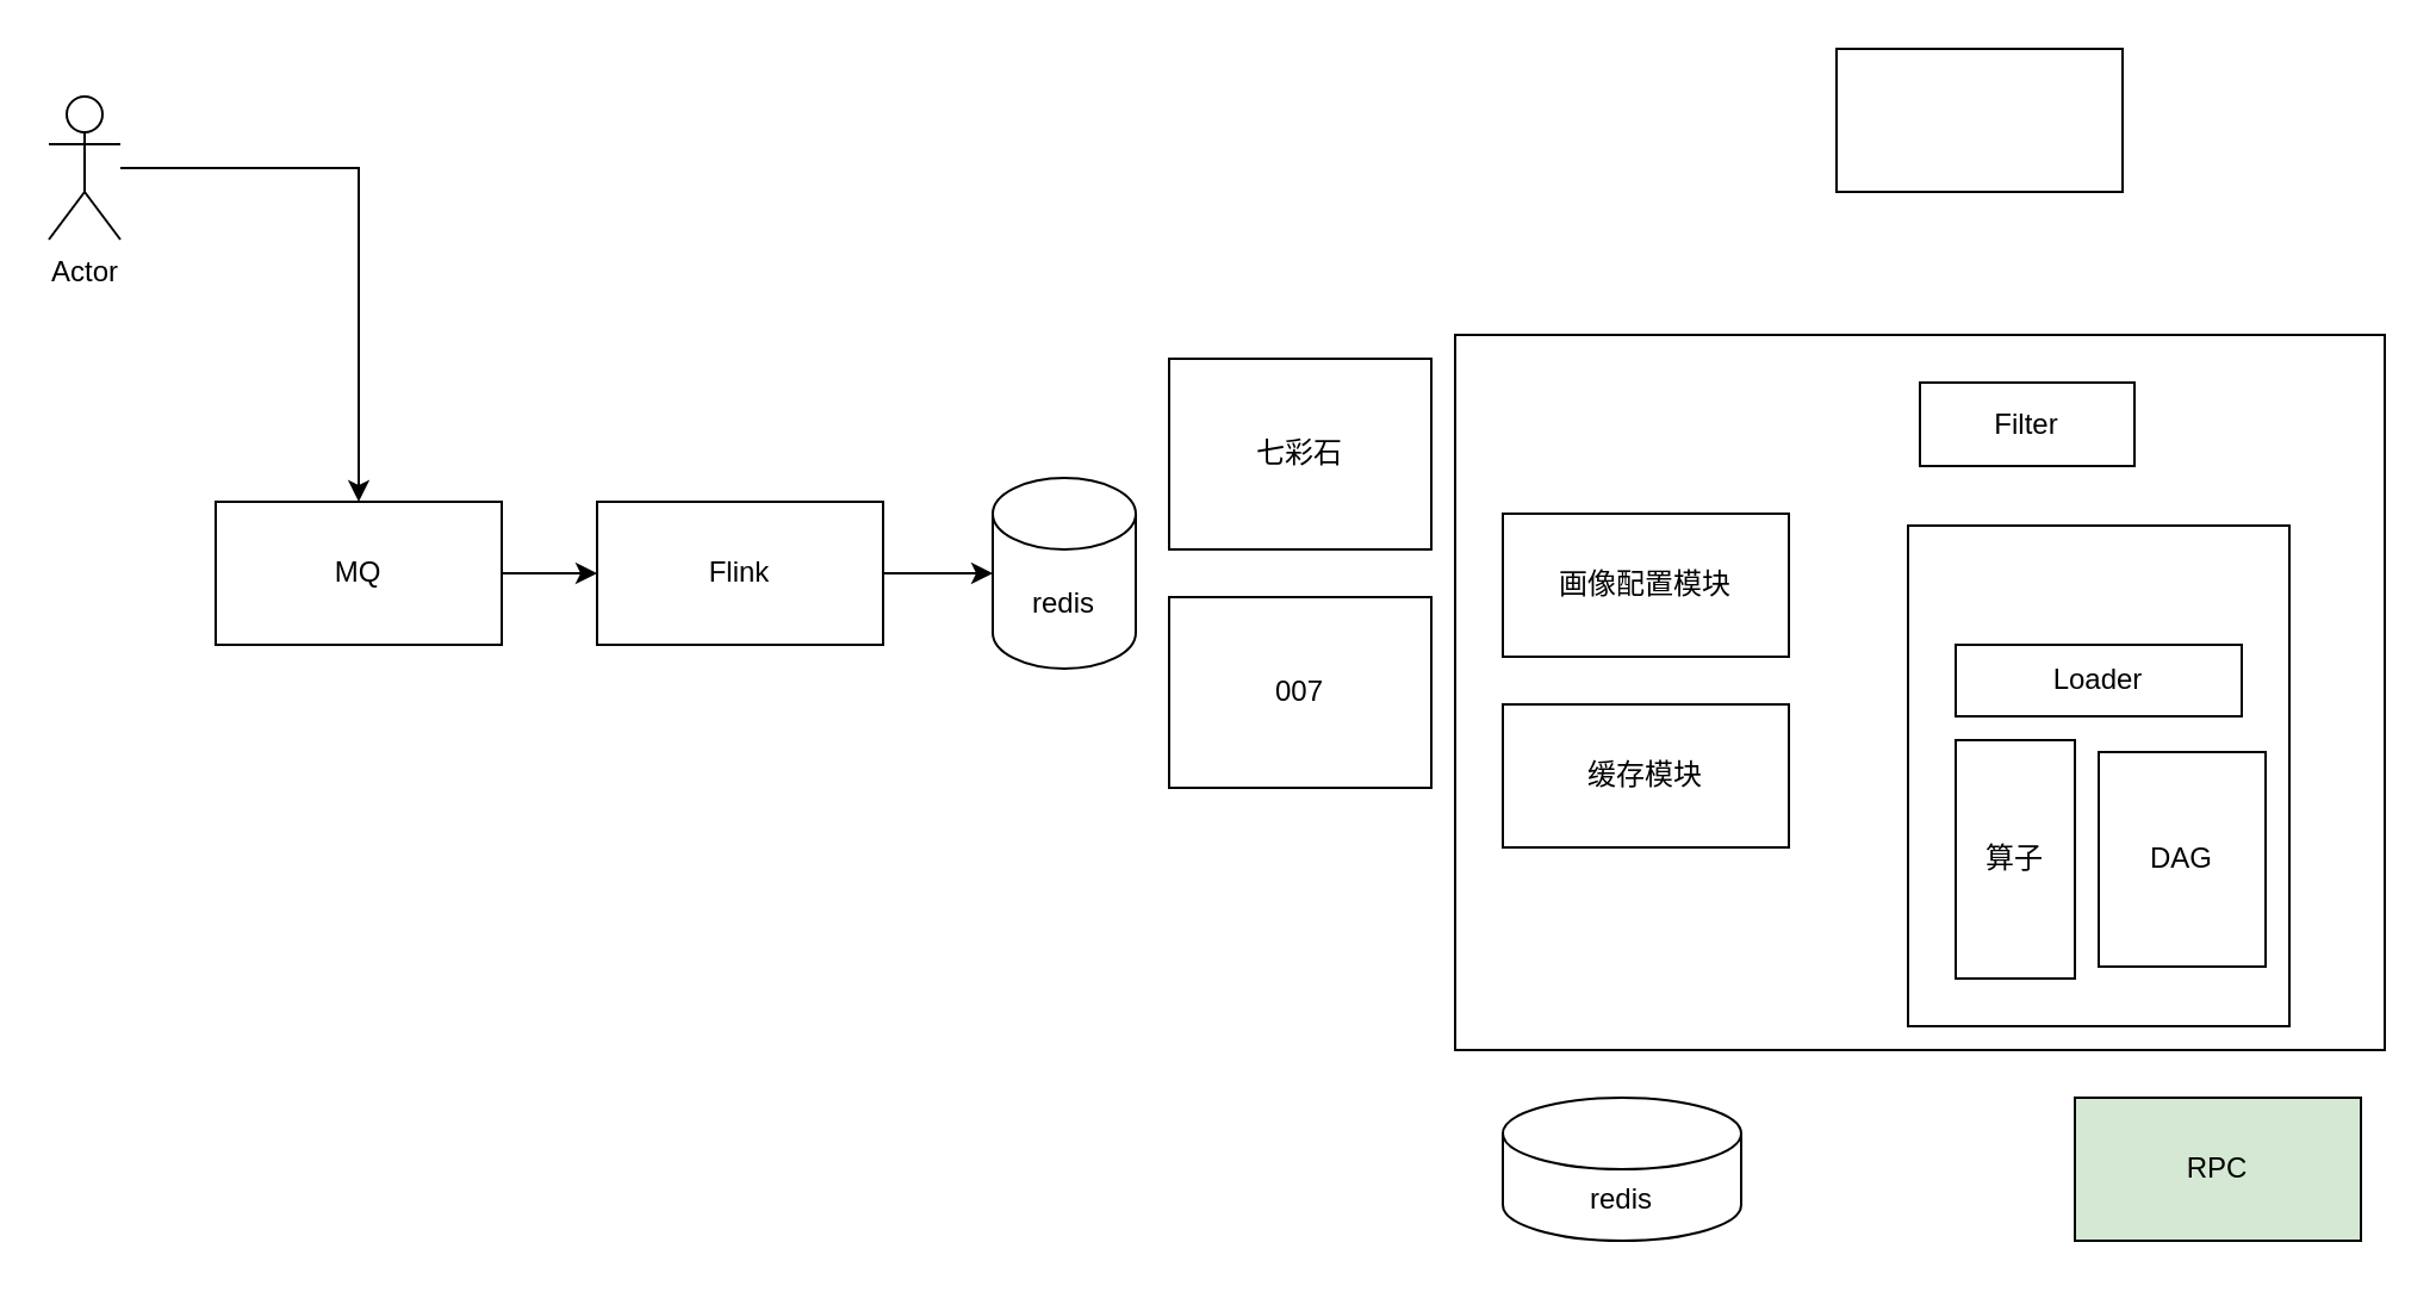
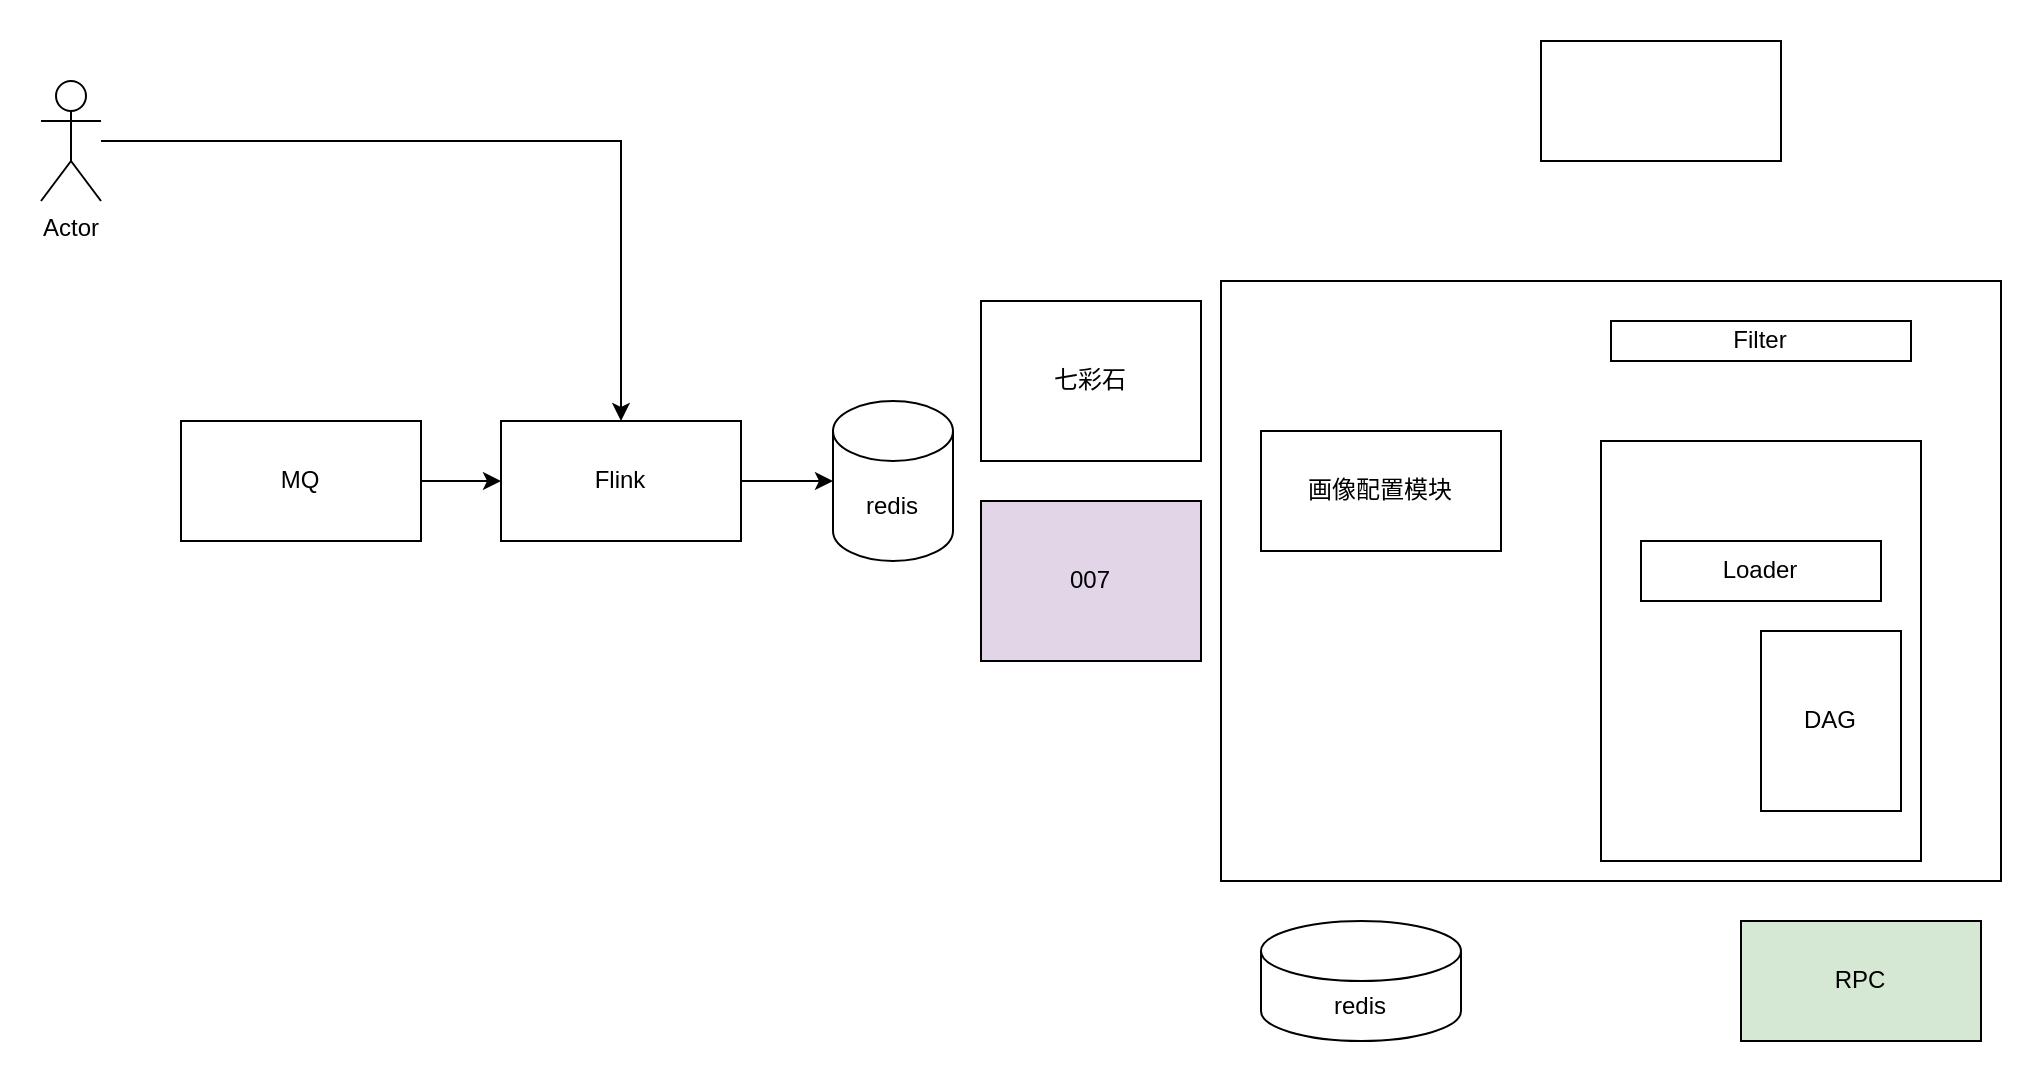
  <mxCell id="0" />
  <mxCell id="1" parent="0" />
  <mxCell id="2" value="" style="rounded=0;whiteSpace=wrap;html=1;" vertex="1" parent="1"><mxGeometry x="610" y="140" width="390" height="300" as="geometry" /></mxCell>
  <mxCell id="3" style="edgeStyle=orthogonalEdgeStyle;rounded=0;orthogonalLoop=1;jettySize=auto;html=1;entryX=0;entryY=0.5;entryDx=0;entryDy=0;" edge="1" parent="1" source="4" target="8"><mxGeometry relative="1" as="geometry" /></mxCell>
  <mxCell id="4" value="MQ" style="rounded=0;whiteSpace=wrap;html=1;" vertex="1" parent="1"><mxGeometry x="90" y="210" width="120" height="60" as="geometry" /></mxCell>
- <mxCell id="5" style="edgeStyle=orthogonalEdgeStyle;rounded=0;orthogonalLoop=1;jettySize=auto;html=1;entryX=0.5;entryY=0;entryDx=0;entryDy=0;" edge="1" parent="1" source="6" target="4"><mxGeometry relative="1" as="geometry" /></mxCell>
+ <mxCell id="5" style="edgeStyle=orthogonalEdgeStyle;rounded=0;orthogonalLoop=1;jettySize=auto;html=1;" edge="1" parent="1" source="6" target="8"><mxGeometry relative="1" as="geometry" /></mxCell>
  <mxCell id="6" value="Actor" style="shape=umlActor;verticalLabelPosition=bottom;verticalAlign=top;html=1;outlineConnect=0;" vertex="1" parent="1"><mxGeometry x="20" y="40" width="30" height="60" as="geometry" /></mxCell>
  <mxCell id="7" style="edgeStyle=orthogonalEdgeStyle;rounded=0;orthogonalLoop=1;jettySize=auto;html=1;entryX=0;entryY=0.5;entryDx=0;entryDy=0;entryPerimeter=0;" edge="1" parent="1" source="8" target="9"><mxGeometry relative="1" as="geometry"><mxPoint x="436" y="232.5" as="targetPoint" /></mxGeometry></mxCell>
  <mxCell id="8" value="Flink" style="rounded=0;whiteSpace=wrap;html=1;" vertex="1" parent="1"><mxGeometry x="250" y="210" width="120" height="60" as="geometry" /></mxCell>
  <mxCell id="9" value="redis" style="shape=cylinder3;whiteSpace=wrap;html=1;boundedLbl=1;backgroundOutline=1;size=15;" vertex="1" parent="1"><mxGeometry x="416" y="200" width="60" height="80" as="geometry" /></mxCell>
  <mxCell id="10" value="画像配置模块" style="rounded=0;whiteSpace=wrap;html=1;" vertex="1" parent="1"><mxGeometry x="630" y="215" width="120" height="60" as="geometry" /></mxCell>
- <mxCell id="11" value="缓存模块" style="rounded=0;whiteSpace=wrap;html=1;" vertex="1" parent="1"><mxGeometry x="630" y="295" width="120" height="60" as="geometry" /></mxCell>
  <mxCell id="12" value="" style="rounded=0;whiteSpace=wrap;html=1;" vertex="1" parent="1"><mxGeometry x="800" y="220" width="160" height="210" as="geometry" /></mxCell>
  <mxCell id="13" value="Loader" style="rounded=0;whiteSpace=wrap;html=1;" vertex="1" parent="1"><mxGeometry x="820" y="270" width="120" height="30" as="geometry" /></mxCell>
- <mxCell id="14" value="算子" style="rounded=0;whiteSpace=wrap;html=1;" vertex="1" parent="1"><mxGeometry x="820" y="310" width="50" height="100" as="geometry" /></mxCell>
  <mxCell id="15" value="DAG" style="rounded=0;whiteSpace=wrap;html=1;" vertex="1" parent="1"><mxGeometry x="880" y="315" width="70" height="90" as="geometry" /></mxCell>
- <mxCell id="16" value="Filter" style="rounded=0;whiteSpace=wrap;html=1;" vertex="1" parent="1"><mxGeometry x="805" y="160" width="90" height="35" as="geometry" /></mxCell>
+ <mxCell id="16" value="Filter" style="rounded=0;whiteSpace=wrap;html=1;" vertex="1" parent="1"><mxGeometry x="805" y="160" width="150" height="20" as="geometry" /></mxCell>
  <mxCell id="17" value="redis" style="shape=cylinder3;whiteSpace=wrap;html=1;boundedLbl=1;backgroundOutline=1;size=15;" vertex="1" parent="1"><mxGeometry x="630" y="460" width="100" height="60" as="geometry" /></mxCell>
  <mxCell id="18" value="RPC" style="rounded=0;whiteSpace=wrap;html=1;fillColor=#d5e8d4;" vertex="1" parent="1"><mxGeometry x="870" y="460" width="120" height="60" as="geometry" /></mxCell>
  <mxCell id="19" value="" style="rounded=0;whiteSpace=wrap;html=1;" vertex="1" parent="1"><mxGeometry x="770" y="20" width="120" height="60" as="geometry" /></mxCell>
  <mxCell id="20" value="七彩石" style="rounded=0;whiteSpace=wrap;html=1;" vertex="1" parent="1"><mxGeometry x="490" y="150" width="110" height="80" as="geometry" /></mxCell>
- <mxCell id="21" value="007" style="rounded=0;whiteSpace=wrap;html=1;" vertex="1" parent="1"><mxGeometry x="490" y="250" width="110" height="80" as="geometry" /></mxCell>
+ <mxCell id="21" value="007" style="rounded=0;whiteSpace=wrap;html=1;fillColor=#e1d5e7;" vertex="1" parent="1"><mxGeometry x="490" y="250" width="110" height="80" as="geometry" /></mxCell>
